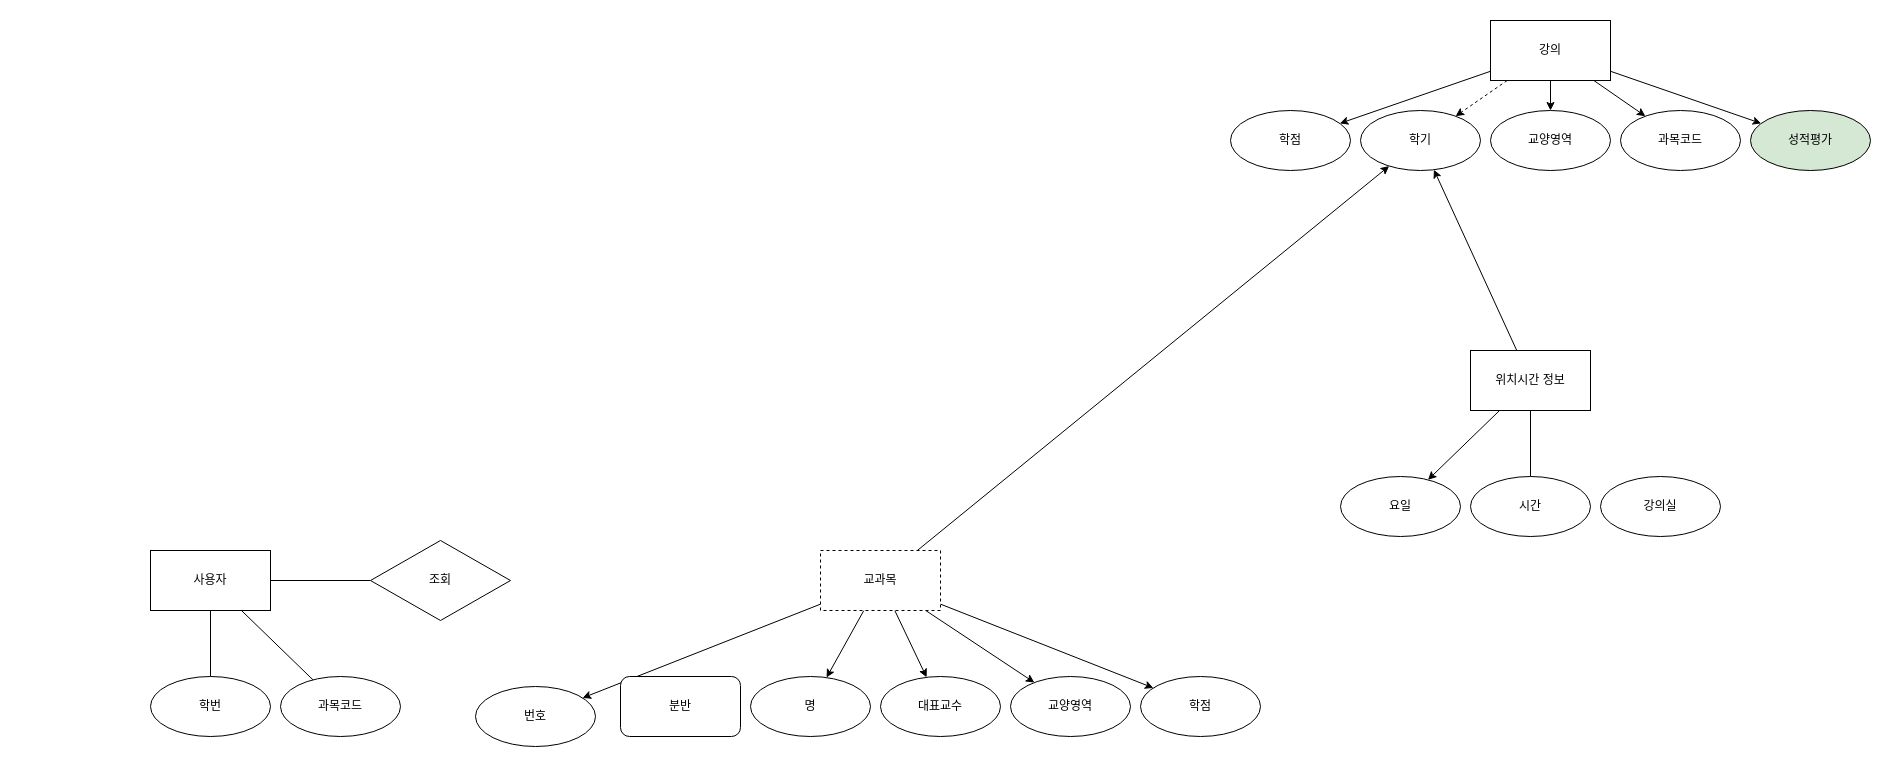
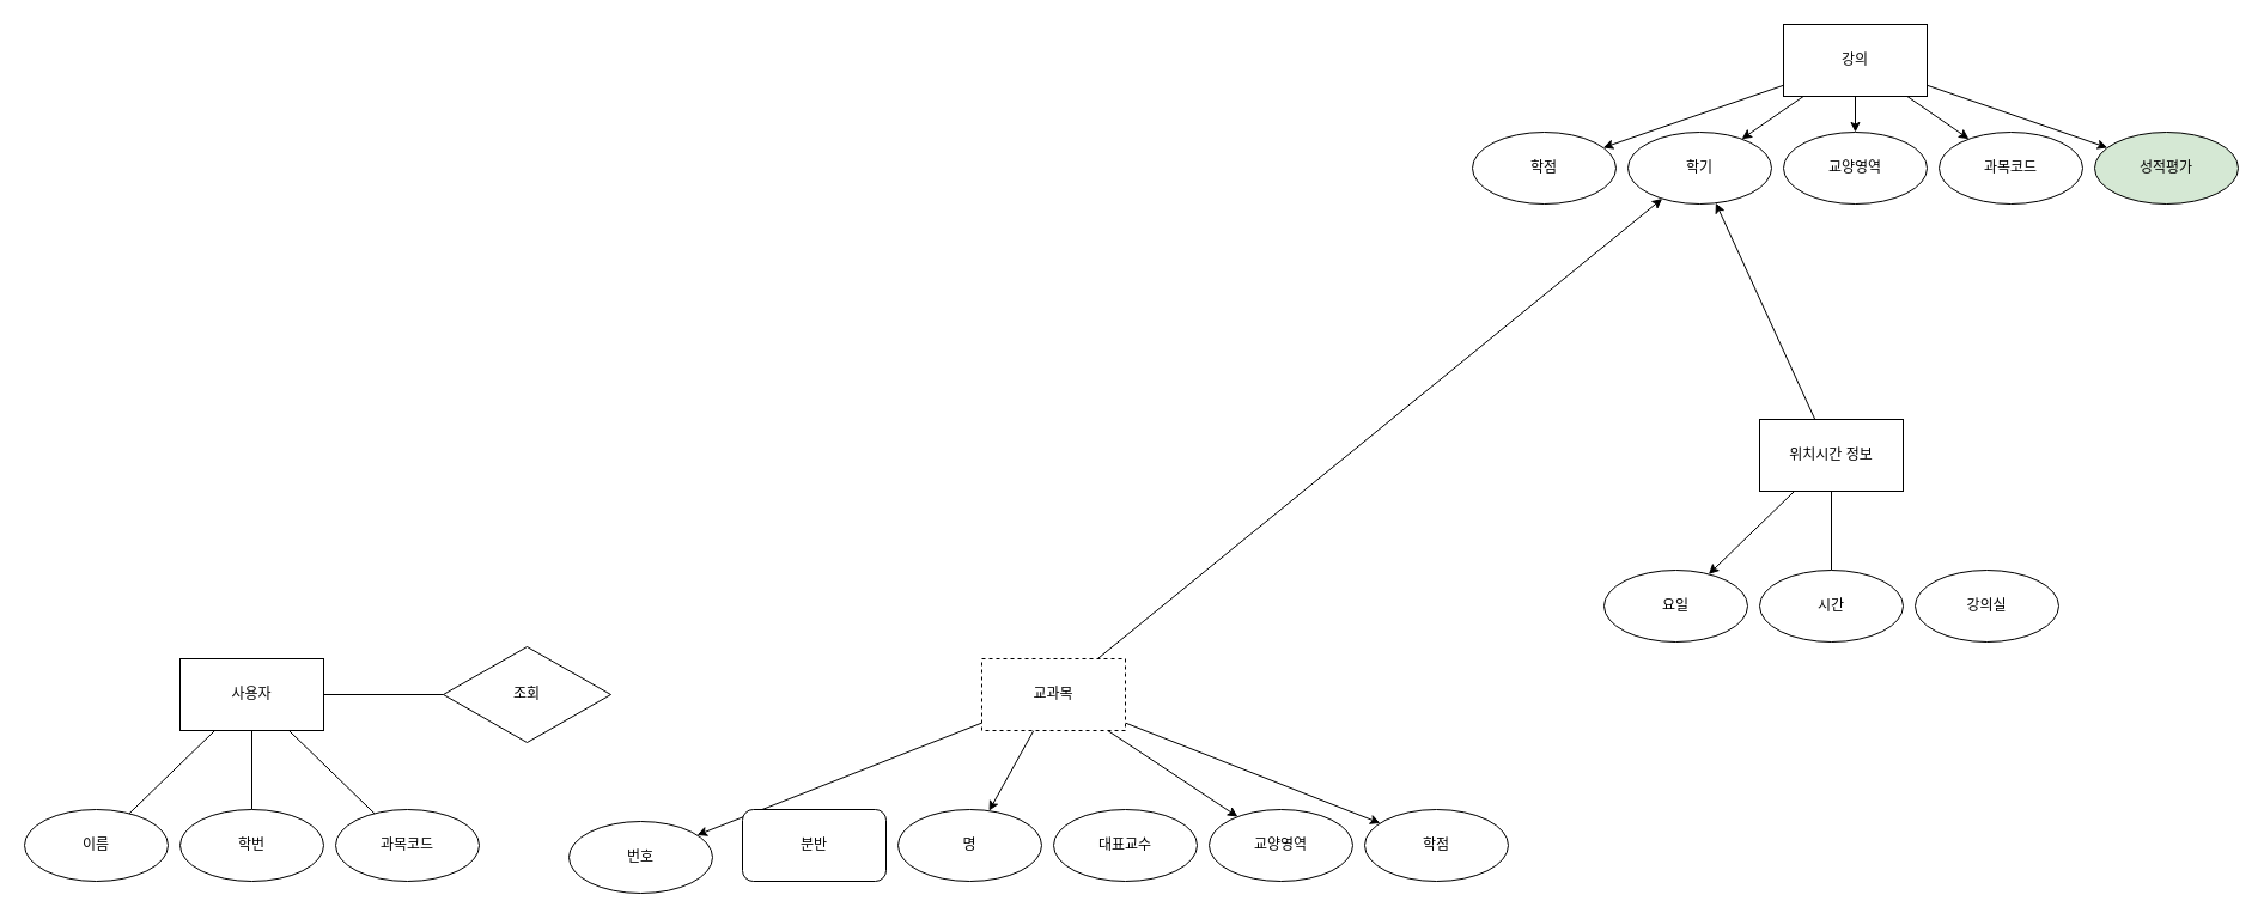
  <mxCell id="0" />
  <mxCell id="1" parent="0" />
  <mxCell id="2" value="" style="rounded=0;orthogonalLoop=1;jettySize=auto;html=1;" parent="1" source="10" target="11" edge="1"><mxGeometry relative="1" as="geometry" /></mxCell>
  <mxCell id="3" value="" style="rounded=0;orthogonalLoop=1;jettySize=auto;html=1;" parent="1" source="27" target="21" edge="1"><mxGeometry relative="1" as="geometry" /></mxCell>
- <mxCell id="4" value="" style="edgeStyle=none;rounded=0;orthogonalLoop=1;jettySize=auto;html=1;dashed=1;" parent="1" source="10" target="21" edge="1"><mxGeometry relative="1" as="geometry" /></mxCell>
+ <mxCell id="4" value="" style="edgeStyle=none;rounded=0;orthogonalLoop=1;jettySize=auto;html=1;" parent="1" source="10" target="21" edge="1"><mxGeometry relative="1" as="geometry" /></mxCell>
  <mxCell id="5" value="" style="edgeStyle=none;rounded=0;orthogonalLoop=1;jettySize=auto;html=1;" parent="1" source="10" target="22" edge="1"><mxGeometry relative="1" as="geometry" /></mxCell>
  <mxCell id="6" value="" style="edgeStyle=none;rounded=0;orthogonalLoop=1;jettySize=auto;html=1;" parent="1" source="10" target="23" edge="1"><mxGeometry relative="1" as="geometry" /></mxCell>
  <mxCell id="7" value="" style="edgeStyle=none;rounded=0;orthogonalLoop=1;jettySize=auto;html=1;" parent="1" source="10" target="24" edge="1"><mxGeometry relative="1" as="geometry" /></mxCell>
  <mxCell id="8" value="" style="edgeStyle=none;rounded=0;orthogonalLoop=1;jettySize=auto;html=1;" parent="1" source="27" target="25" edge="1"><mxGeometry relative="1" as="geometry" /></mxCell>
  <mxCell id="9" value="" style="edgeStyle=none;rounded=0;orthogonalLoop=1;jettySize=auto;html=1;endArrow=none;" parent="1" source="27" target="26" edge="1"><mxGeometry relative="1" as="geometry" /></mxCell>
  <mxCell id="10" value="강의" style="rounded=0;whiteSpace=wrap;html=1;" parent="1" vertex="1"><mxGeometry x="1490" y="20" width="120" height="60" as="geometry" /></mxCell>
  <mxCell id="11" value="과목코드" style="ellipse;whiteSpace=wrap;html=1;rounded=0;" parent="1" vertex="1"><mxGeometry x="1620" y="110" width="120" height="60" as="geometry" /></mxCell>
  <mxCell id="12" value="강의실" style="ellipse;whiteSpace=wrap;html=1;rounded=0;" parent="1" vertex="1"><mxGeometry x="1600" y="476" width="120" height="60" as="geometry" /></mxCell>
  <mxCell id="13" value="" style="rounded=0;orthogonalLoop=1;jettySize=auto;html=1;endArrow=none;endFill=0;" parent="1" source="17" target="18" edge="1"><mxGeometry relative="1" as="geometry" /></mxCell>
+ <mxCell id="14" value="" style="rounded=0;orthogonalLoop=1;jettySize=auto;html=1;endArrow=none;endFill=0;" parent="1" source="17" target="19" edge="1"><mxGeometry relative="1" as="geometry" /></mxCell>
  <mxCell id="15" value="" style="rounded=0;orthogonalLoop=1;jettySize=auto;html=1;endArrow=none;endFill=0;" parent="1" source="17" target="20" edge="1"><mxGeometry relative="1" as="geometry" /></mxCell>
  <mxCell id="16" value="" style="edgeStyle=none;rounded=0;orthogonalLoop=1;jettySize=auto;html=1;strokeColor=default;endArrow=none;endFill=0;" edge="1" parent="1" source="17" target="43"><mxGeometry relative="1" as="geometry" /></mxCell>
  <mxCell id="17" value="사용자" style="rounded=0;whiteSpace=wrap;html=1;" parent="1" vertex="1"><mxGeometry x="150" y="550" width="120" height="60" as="geometry" /></mxCell>
  <mxCell id="18" value="과목코드" style="ellipse;whiteSpace=wrap;html=1;rounded=0;" parent="1" vertex="1"><mxGeometry x="280" y="676" width="120" height="60" as="geometry" /></mxCell>
+ <mxCell id="19" value="이름" style="ellipse;whiteSpace=wrap;html=1;rounded=0;" parent="1" vertex="1"><mxGeometry x="20" y="676" width="120" height="60" as="geometry" /></mxCell>
  <mxCell id="20" value="학번" style="ellipse;whiteSpace=wrap;html=1;rounded=0;" parent="1" vertex="1"><mxGeometry x="150" y="676" width="120" height="60" as="geometry" /></mxCell>
  <mxCell id="21" value="학기" style="ellipse;whiteSpace=wrap;html=1;rounded=0;" parent="1" vertex="1"><mxGeometry x="1360" y="110" width="120" height="60" as="geometry" /></mxCell>
  <mxCell id="22" value="교양영역" style="ellipse;whiteSpace=wrap;html=1;rounded=0;" parent="1" vertex="1"><mxGeometry x="1490" y="110" width="120" height="60" as="geometry" /></mxCell>
  <mxCell id="23" value="학점" style="ellipse;whiteSpace=wrap;html=1;rounded=0;" parent="1" vertex="1"><mxGeometry x="1230" y="110" width="120" height="60" as="geometry" /></mxCell>
  <mxCell id="24" value="성적평가" style="ellipse;whiteSpace=wrap;html=1;rounded=0;fillColor=#d5e8d4;" parent="1" vertex="1"><mxGeometry x="1750" y="110" width="120" height="60" as="geometry" /></mxCell>
  <mxCell id="25" value="요일" style="ellipse;whiteSpace=wrap;html=1;rounded=0;" parent="1" vertex="1"><mxGeometry x="1340" y="476" width="120" height="60" as="geometry" /></mxCell>
  <mxCell id="26" value="시간" style="ellipse;whiteSpace=wrap;html=1;rounded=0;" parent="1" vertex="1"><mxGeometry x="1470" y="476" width="120" height="60" as="geometry" /></mxCell>
  <mxCell id="27" value="위치시간 정보" style="rounded=0;whiteSpace=wrap;html=1;" parent="1" vertex="1"><mxGeometry x="1470" y="350" width="120" height="60" as="geometry" /></mxCell>
  <mxCell id="28" style="edgeStyle=none;rounded=0;orthogonalLoop=1;jettySize=auto;html=1;exitX=0.5;exitY=1;exitDx=0;exitDy=0;" parent="1" source="27" target="27" edge="1"><mxGeometry relative="1" as="geometry" /></mxCell>
  <mxCell id="29" value="" style="rounded=0;orthogonalLoop=1;jettySize=auto;html=1;" parent="1" source="38" target="32" edge="1"><mxGeometry relative="1" as="geometry" /></mxCell>
  <mxCell id="30" value="" style="edgeStyle=none;rounded=0;orthogonalLoop=1;jettySize=auto;html=1;" parent="1" source="38" target="33" edge="1"><mxGeometry relative="1" as="geometry" /></mxCell>
  <mxCell id="31" value="" style="edgeStyle=none;rounded=0;orthogonalLoop=1;jettySize=auto;html=1;" parent="1" source="38" target="21" edge="1"><mxGeometry relative="1" as="geometry" /></mxCell>
  <mxCell id="32" value="명" style="ellipse;whiteSpace=wrap;html=1;rounded=0;" parent="1" vertex="1"><mxGeometry x="750" y="676" width="120" height="60" as="geometry" /></mxCell>
  <mxCell id="33" value="번호" style="ellipse;whiteSpace=wrap;html=1;rounded=0;" parent="1" vertex="1"><mxGeometry x="475" y="686" width="120" height="60" as="geometry" /></mxCell>
  <mxCell id="34" value="분반" style="whiteSpace=wrap;html=1;rounded=1;" parent="1" vertex="1"><mxGeometry x="620" y="676" width="120" height="60" as="geometry" /></mxCell>
- <mxCell id="35" value="" style="edgeStyle=none;rounded=0;orthogonalLoop=1;jettySize=auto;html=1;" parent="1" source="38" target="40" edge="1"><mxGeometry relative="1" as="geometry" /></mxCell>
  <mxCell id="36" value="" style="edgeStyle=none;rounded=0;orthogonalLoop=1;jettySize=auto;html=1;" parent="1" source="38" target="41" edge="1"><mxGeometry relative="1" as="geometry" /></mxCell>
  <mxCell id="37" value="" style="edgeStyle=none;rounded=0;orthogonalLoop=1;jettySize=auto;html=1;" parent="1" source="38" target="42" edge="1"><mxGeometry relative="1" as="geometry" /></mxCell>
  <mxCell id="38" value="교과목" style="rounded=0;whiteSpace=wrap;html=1;dashed=1;" parent="1" vertex="1"><mxGeometry x="820" y="550" width="120" height="60" as="geometry" /></mxCell>
  <mxCell id="39" style="edgeStyle=none;rounded=0;orthogonalLoop=1;jettySize=auto;html=1;exitX=0.5;exitY=1;exitDx=0;exitDy=0;" parent="1" source="38" target="38" edge="1"><mxGeometry relative="1" as="geometry" /></mxCell>
  <mxCell id="40" value="대표교수" style="ellipse;whiteSpace=wrap;html=1;rounded=0;" parent="1" vertex="1"><mxGeometry x="880" y="676" width="120" height="60" as="geometry" /></mxCell>
  <mxCell id="41" value="교양영역" style="ellipse;whiteSpace=wrap;html=1;rounded=0;" parent="1" vertex="1"><mxGeometry x="1010" y="676" width="120" height="60" as="geometry" /></mxCell>
  <mxCell id="42" value="학점" style="ellipse;whiteSpace=wrap;html=1;rounded=0;" parent="1" vertex="1"><mxGeometry x="1140" y="676" width="120" height="60" as="geometry" /></mxCell>
  <mxCell id="43" value="조회" style="rhombus;whiteSpace=wrap;html=1;rounded=0;" vertex="1" parent="1"><mxGeometry x="370" y="540" width="140" height="80" as="geometry" /></mxCell>
  <mxCell id="44" style="edgeStyle=none;rounded=0;orthogonalLoop=1;jettySize=auto;html=1;exitX=0;exitY=1;exitDx=0;exitDy=0;" edge="1" parent="1" source="43" target="43"><mxGeometry relative="1" as="geometry" /></mxCell>
